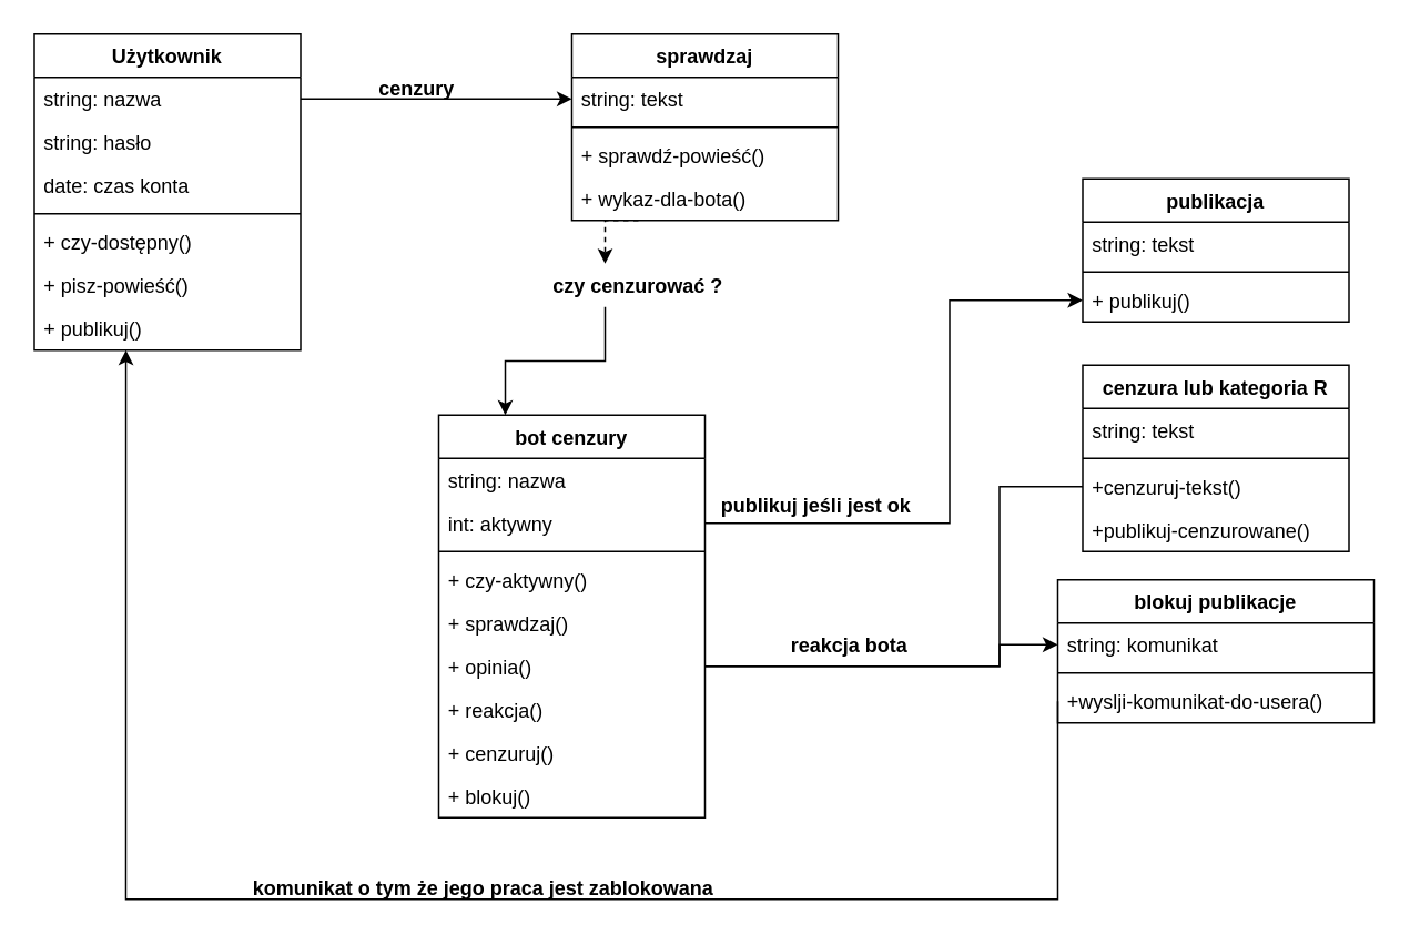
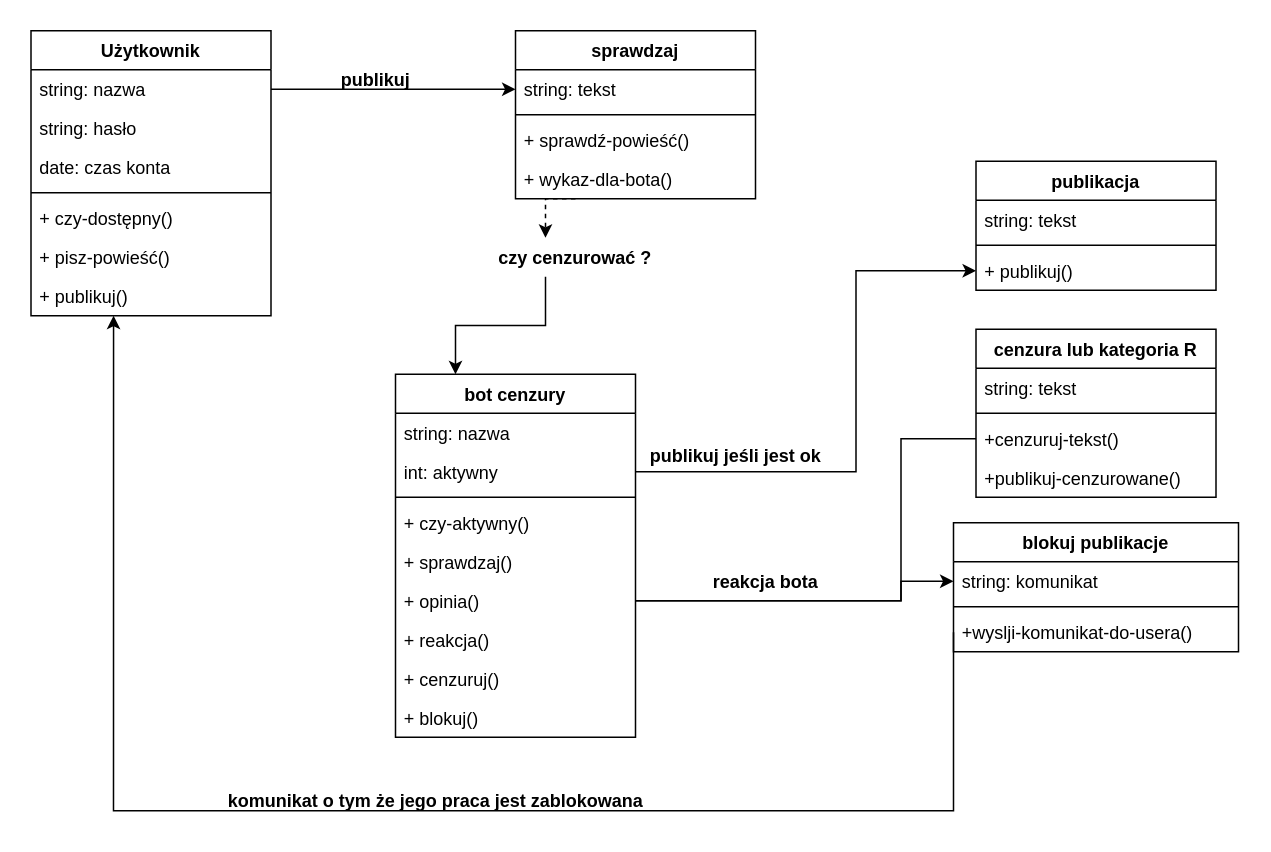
  <mxCell id="0" />
  <mxCell id="1" parent="0" />
  <mxCell id="2" style="edgeStyle=orthogonalEdgeStyle;rounded=0;orthogonalLoop=1;jettySize=auto;html=1;entryX=0;entryY=0.5;entryDx=0;entryDy=0;" edge="1" parent="1" source="9" target="41"><mxGeometry relative="1" as="geometry"><Array as="points"><mxPoint x="600" y="400" /><mxPoint x="600" y="387" /></Array></mxGeometry></mxCell>
  <mxCell id="3" value="bot cenzury" style="swimlane;fontStyle=1;align=center;verticalAlign=top;childLayout=stackLayout;horizontal=1;startSize=26;horizontalStack=0;resizeParent=1;resizeParentMax=0;resizeLast=0;collapsible=1;marginBottom=0;" vertex="1" parent="1"><mxGeometry x="263" y="249" width="160" height="242" as="geometry" /></mxCell>
  <mxCell id="4" value="string: nazwa&#10;" style="text;strokeColor=none;fillColor=none;align=left;verticalAlign=top;spacingLeft=4;spacingRight=4;overflow=hidden;rotatable=0;points=[[0,0.5],[1,0.5]];portConstraint=eastwest;" vertex="1" parent="3"><mxGeometry y="26" width="160" height="26" as="geometry" /></mxCell>
  <mxCell id="5" value="int: aktywny&#10;" style="text;strokeColor=none;fillColor=none;align=left;verticalAlign=top;spacingLeft=4;spacingRight=4;overflow=hidden;rotatable=0;points=[[0,0.5],[1,0.5]];portConstraint=eastwest;" vertex="1" parent="3"><mxGeometry y="52" width="160" height="26" as="geometry" /></mxCell>
  <mxCell id="6" value="" style="line;strokeWidth=1;fillColor=none;align=left;verticalAlign=middle;spacingTop=-1;spacingLeft=3;spacingRight=3;rotatable=0;labelPosition=right;points=[];portConstraint=eastwest;" vertex="1" parent="3"><mxGeometry y="78" width="160" height="8" as="geometry" /></mxCell>
  <mxCell id="7" value="+ czy-aktywny()" style="text;strokeColor=none;fillColor=none;align=left;verticalAlign=top;spacingLeft=4;spacingRight=4;overflow=hidden;rotatable=0;points=[[0,0.5],[1,0.5]];portConstraint=eastwest;" vertex="1" parent="3"><mxGeometry y="86" width="160" height="26" as="geometry" /></mxCell>
  <mxCell id="8" value="+ sprawdzaj()" style="text;strokeColor=none;fillColor=none;align=left;verticalAlign=top;spacingLeft=4;spacingRight=4;overflow=hidden;rotatable=0;points=[[0,0.5],[1,0.5]];portConstraint=eastwest;" vertex="1" parent="3"><mxGeometry y="112" width="160" height="26" as="geometry" /></mxCell>
  <mxCell id="9" value="+ opinia()" style="text;strokeColor=none;fillColor=none;align=left;verticalAlign=top;spacingLeft=4;spacingRight=4;overflow=hidden;rotatable=0;points=[[0,0.5],[1,0.5]];portConstraint=eastwest;" vertex="1" parent="3"><mxGeometry y="138" width="160" height="26" as="geometry" /></mxCell>
  <mxCell id="10" value="+ reakcja()" style="text;strokeColor=none;fillColor=none;align=left;verticalAlign=top;spacingLeft=4;spacingRight=4;overflow=hidden;rotatable=0;points=[[0,0.5],[1,0.5]];portConstraint=eastwest;" vertex="1" parent="3"><mxGeometry y="164" width="160" height="26" as="geometry" /></mxCell>
  <mxCell id="11" value="+ cenzuruj()" style="text;strokeColor=none;fillColor=none;align=left;verticalAlign=top;spacingLeft=4;spacingRight=4;overflow=hidden;rotatable=0;points=[[0,0.5],[1,0.5]];portConstraint=eastwest;" vertex="1" parent="3"><mxGeometry y="190" width="160" height="26" as="geometry" /></mxCell>
  <mxCell id="12" value="+ blokuj()" style="text;strokeColor=none;fillColor=none;align=left;verticalAlign=top;spacingLeft=4;spacingRight=4;overflow=hidden;rotatable=0;points=[[0,0.5],[1,0.5]];portConstraint=eastwest;" vertex="1" parent="3"><mxGeometry y="216" width="160" height="26" as="geometry" /></mxCell>
  <mxCell id="13" value="Użytkownik" style="swimlane;fontStyle=1;align=center;verticalAlign=top;childLayout=stackLayout;horizontal=1;startSize=26;horizontalStack=0;resizeParent=1;resizeParentMax=0;resizeLast=0;collapsible=1;marginBottom=0;" vertex="1" parent="1"><mxGeometry x="20" y="20" width="160" height="190" as="geometry" /></mxCell>
  <mxCell id="14" value="string: nazwa" style="text;strokeColor=none;fillColor=none;align=left;verticalAlign=top;spacingLeft=4;spacingRight=4;overflow=hidden;rotatable=0;points=[[0,0.5],[1,0.5]];portConstraint=eastwest;" vertex="1" parent="13"><mxGeometry y="26" width="160" height="26" as="geometry" /></mxCell>
  <mxCell id="15" value="string: hasło" style="text;strokeColor=none;fillColor=none;align=left;verticalAlign=top;spacingLeft=4;spacingRight=4;overflow=hidden;rotatable=0;points=[[0,0.5],[1,0.5]];portConstraint=eastwest;" vertex="1" parent="13"><mxGeometry y="52" width="160" height="26" as="geometry" /></mxCell>
  <mxCell id="16" value="date: czas konta" style="text;strokeColor=none;fillColor=none;align=left;verticalAlign=top;spacingLeft=4;spacingRight=4;overflow=hidden;rotatable=0;points=[[0,0.5],[1,0.5]];portConstraint=eastwest;" vertex="1" parent="13"><mxGeometry y="78" width="160" height="26" as="geometry" /></mxCell>
  <mxCell id="17" value="" style="line;strokeWidth=1;fillColor=none;align=left;verticalAlign=middle;spacingTop=-1;spacingLeft=3;spacingRight=3;rotatable=0;labelPosition=right;points=[];portConstraint=eastwest;" vertex="1" parent="13"><mxGeometry y="104" width="160" height="8" as="geometry" /></mxCell>
  <mxCell id="18" value="+ czy-dostępny()" style="text;strokeColor=none;fillColor=none;align=left;verticalAlign=top;spacingLeft=4;spacingRight=4;overflow=hidden;rotatable=0;points=[[0,0.5],[1,0.5]];portConstraint=eastwest;" vertex="1" parent="13"><mxGeometry y="112" width="160" height="26" as="geometry" /></mxCell>
  <mxCell id="19" value="+ pisz-powieść()" style="text;strokeColor=none;fillColor=none;align=left;verticalAlign=top;spacingLeft=4;spacingRight=4;overflow=hidden;rotatable=0;points=[[0,0.5],[1,0.5]];portConstraint=eastwest;" vertex="1" parent="13"><mxGeometry y="138" width="160" height="26" as="geometry" /></mxCell>
  <mxCell id="20" value="+ publikuj()" style="text;strokeColor=none;fillColor=none;align=left;verticalAlign=top;spacingLeft=4;spacingRight=4;overflow=hidden;rotatable=0;points=[[0,0.5],[1,0.5]];portConstraint=eastwest;" vertex="1" parent="13"><mxGeometry y="164" width="160" height="26" as="geometry" /></mxCell>
  <mxCell id="21" style="edgeStyle=orthogonalEdgeStyle;rounded=0;orthogonalLoop=1;jettySize=auto;html=1;exitX=0.25;exitY=1;exitDx=0;exitDy=0;entryX=0.25;entryY=0;entryDx=0;entryDy=0;" edge="1" parent="1" source="29" target="3"><mxGeometry relative="1" as="geometry" /></mxCell>
  <mxCell id="22" value="sprawdzaj" style="swimlane;fontStyle=1;align=center;verticalAlign=top;childLayout=stackLayout;horizontal=1;startSize=26;horizontalStack=0;resizeParent=1;resizeParentMax=0;resizeLast=0;collapsible=1;marginBottom=0;" vertex="1" parent="1"><mxGeometry x="343" y="20" width="160" height="112" as="geometry" /></mxCell>
  <mxCell id="23" value="string: tekst" style="text;strokeColor=none;fillColor=none;align=left;verticalAlign=top;spacingLeft=4;spacingRight=4;overflow=hidden;rotatable=0;points=[[0,0.5],[1,0.5]];portConstraint=eastwest;" vertex="1" parent="22"><mxGeometry y="26" width="160" height="26" as="geometry" /></mxCell>
  <mxCell id="24" value="" style="line;strokeWidth=1;fillColor=none;align=left;verticalAlign=middle;spacingTop=-1;spacingLeft=3;spacingRight=3;rotatable=0;labelPosition=right;points=[];portConstraint=eastwest;" vertex="1" parent="22"><mxGeometry y="52" width="160" height="8" as="geometry" /></mxCell>
  <mxCell id="25" value="+ sprawdź-powieść()" style="text;strokeColor=none;fillColor=none;align=left;verticalAlign=top;spacingLeft=4;spacingRight=4;overflow=hidden;rotatable=0;points=[[0,0.5],[1,0.5]];portConstraint=eastwest;" vertex="1" parent="22"><mxGeometry y="60" width="160" height="26" as="geometry" /></mxCell>
  <mxCell id="26" value="+ wykaz-dla-bota()" style="text;strokeColor=none;fillColor=none;align=left;verticalAlign=top;spacingLeft=4;spacingRight=4;overflow=hidden;rotatable=0;points=[[0,0.5],[1,0.5]];portConstraint=eastwest;" vertex="1" parent="22"><mxGeometry y="86" width="160" height="26" as="geometry" /></mxCell>
  <mxCell id="27" style="edgeStyle=orthogonalEdgeStyle;rounded=0;orthogonalLoop=1;jettySize=auto;html=1;exitX=1;exitY=0.5;exitDx=0;exitDy=0;" edge="1" parent="1" source="14" target="23"><mxGeometry relative="1" as="geometry" /></mxCell>
- <mxCell id="28" value="cenzury&#10;" style="text;align=center;fontStyle=1;verticalAlign=middle;spacingLeft=3;spacingRight=3;strokeColor=none;rotatable=0;points=[[0,0.5],[1,0.5]];portConstraint=eastwest;" vertex="1" parent="1"><mxGeometry x="210" y="46" width="80" height="26" as="geometry" /></mxCell>
+ <mxCell id="28" value="publikuj&#10;" style="text;align=center;fontStyle=1;verticalAlign=middle;spacingLeft=3;spacingRight=3;strokeColor=none;rotatable=0;points=[[0,0.5],[1,0.5]];portConstraint=eastwest;" vertex="1" parent="1"><mxGeometry x="210" y="46" width="80" height="26" as="geometry" /></mxCell>
  <mxCell id="29" value="czy cenzurować ?" style="text;align=center;fontStyle=1;verticalAlign=middle;spacingLeft=3;spacingRight=3;strokeColor=none;rotatable=0;points=[[0,0.5],[1,0.5]];portConstraint=eastwest;" vertex="1" parent="1"><mxGeometry x="343" y="158" width="80" height="26" as="geometry" /></mxCell>
  <mxCell id="30" style="edgeStyle=orthogonalEdgeStyle;rounded=0;orthogonalLoop=1;jettySize=auto;html=1;exitX=0.25;exitY=1;exitDx=0;exitDy=0;entryX=0.25;entryY=0;entryDx=0;entryDy=0;dashed=1;" edge="1" parent="1" source="22" target="29"><mxGeometry relative="1" as="geometry"><mxPoint x="383" y="132" as="sourcePoint" /><mxPoint x="383" y="257" as="targetPoint" /></mxGeometry></mxCell>
  <mxCell id="31" value="publikacja" style="swimlane;fontStyle=1;align=center;verticalAlign=top;childLayout=stackLayout;horizontal=1;startSize=26;horizontalStack=0;resizeParent=1;resizeParentMax=0;resizeLast=0;collapsible=1;marginBottom=0;" vertex="1" parent="1"><mxGeometry x="650" y="107" width="160" height="86" as="geometry" /></mxCell>
  <mxCell id="32" value="string: tekst&#10;" style="text;strokeColor=none;fillColor=none;align=left;verticalAlign=top;spacingLeft=4;spacingRight=4;overflow=hidden;rotatable=0;points=[[0,0.5],[1,0.5]];portConstraint=eastwest;" vertex="1" parent="31"><mxGeometry y="26" width="160" height="26" as="geometry" /></mxCell>
  <mxCell id="33" value="" style="line;strokeWidth=1;fillColor=none;align=left;verticalAlign=middle;spacingTop=-1;spacingLeft=3;spacingRight=3;rotatable=0;labelPosition=right;points=[];portConstraint=eastwest;" vertex="1" parent="31"><mxGeometry y="52" width="160" height="8" as="geometry" /></mxCell>
  <mxCell id="34" value="+ publikuj()" style="text;strokeColor=none;fillColor=none;align=left;verticalAlign=top;spacingLeft=4;spacingRight=4;overflow=hidden;rotatable=0;points=[[0,0.5],[1,0.5]];portConstraint=eastwest;" vertex="1" parent="31"><mxGeometry y="60" width="160" height="26" as="geometry" /></mxCell>
  <mxCell id="35" value="cenzura lub kategoria R&#10;" style="swimlane;fontStyle=1;align=center;verticalAlign=top;childLayout=stackLayout;horizontal=1;startSize=26;horizontalStack=0;resizeParent=1;resizeParentMax=0;resizeLast=0;collapsible=1;marginBottom=0;" vertex="1" parent="1"><mxGeometry x="650" y="219" width="160" height="112" as="geometry" /></mxCell>
  <mxCell id="36" value="string: tekst" style="text;strokeColor=none;fillColor=none;align=left;verticalAlign=top;spacingLeft=4;spacingRight=4;overflow=hidden;rotatable=0;points=[[0,0.5],[1,0.5]];portConstraint=eastwest;" vertex="1" parent="35"><mxGeometry y="26" width="160" height="26" as="geometry" /></mxCell>
  <mxCell id="37" value="" style="line;strokeWidth=1;fillColor=none;align=left;verticalAlign=middle;spacingTop=-1;spacingLeft=3;spacingRight=3;rotatable=0;labelPosition=right;points=[];portConstraint=eastwest;" vertex="1" parent="35"><mxGeometry y="52" width="160" height="8" as="geometry" /></mxCell>
  <mxCell id="38" value="+cenzuruj-tekst()" style="text;strokeColor=none;fillColor=none;align=left;verticalAlign=top;spacingLeft=4;spacingRight=4;overflow=hidden;rotatable=0;points=[[0,0.5],[1,0.5]];portConstraint=eastwest;" vertex="1" parent="35"><mxGeometry y="60" width="160" height="26" as="geometry" /></mxCell>
  <mxCell id="39" value="+publikuj-cenzurowane()" style="text;strokeColor=none;fillColor=none;align=left;verticalAlign=top;spacingLeft=4;spacingRight=4;overflow=hidden;rotatable=0;points=[[0,0.5],[1,0.5]];portConstraint=eastwest;" vertex="1" parent="35"><mxGeometry y="86" width="160" height="26" as="geometry" /></mxCell>
  <mxCell id="40" value="blokuj publikacje &#10;&#10;" style="swimlane;fontStyle=1;align=center;verticalAlign=top;childLayout=stackLayout;horizontal=1;startSize=26;horizontalStack=0;resizeParent=1;resizeParentMax=0;resizeLast=0;collapsible=1;marginBottom=0;" vertex="1" parent="1"><mxGeometry x="635" y="348" width="190" height="86" as="geometry" /></mxCell>
  <mxCell id="41" value="string: komunikat" style="text;strokeColor=none;fillColor=none;align=left;verticalAlign=top;spacingLeft=4;spacingRight=4;overflow=hidden;rotatable=0;points=[[0,0.5],[1,0.5]];portConstraint=eastwest;" vertex="1" parent="40"><mxGeometry y="26" width="190" height="26" as="geometry" /></mxCell>
  <mxCell id="42" value="" style="line;strokeWidth=1;fillColor=none;align=left;verticalAlign=middle;spacingTop=-1;spacingLeft=3;spacingRight=3;rotatable=0;labelPosition=right;points=[];portConstraint=eastwest;" vertex="1" parent="40"><mxGeometry y="52" width="190" height="8" as="geometry" /></mxCell>
  <mxCell id="43" value="+wyslji-komunikat-do-usera()" style="text;strokeColor=none;fillColor=none;align=left;verticalAlign=top;spacingLeft=4;spacingRight=4;overflow=hidden;rotatable=0;points=[[0,0.5],[1,0.5]];portConstraint=eastwest;" vertex="1" parent="40"><mxGeometry y="60" width="190" height="26" as="geometry" /></mxCell>
  <mxCell id="44" style="edgeStyle=orthogonalEdgeStyle;rounded=0;orthogonalLoop=1;jettySize=auto;html=1;exitX=0;exitY=0.5;exitDx=0;exitDy=0;entryX=0.344;entryY=1;entryDx=0;entryDy=0;entryPerimeter=0;" edge="1" parent="1" source="43" target="20"><mxGeometry relative="1" as="geometry"><Array as="points"><mxPoint x="635" y="540" /><mxPoint x="75" y="540" /></Array></mxGeometry></mxCell>
  <mxCell id="45" value="komunikat o tym że jego praca jest zablokowana" style="text;align=center;fontStyle=1;verticalAlign=middle;spacingLeft=3;spacingRight=3;strokeColor=none;rotatable=0;points=[[0,0.5],[1,0.5]];portConstraint=eastwest;" vertex="1" parent="1"><mxGeometry x="250" y="520" width="80" height="26" as="geometry" /></mxCell>
  <mxCell id="46" value="reakcja bota" style="text;align=center;fontStyle=1;verticalAlign=middle;spacingLeft=3;spacingRight=3;strokeColor=none;rotatable=0;points=[[0,0.5],[1,0.5]];portConstraint=eastwest;" vertex="1" parent="1"><mxGeometry x="470" y="374" width="80" height="26" as="geometry" /></mxCell>
  <mxCell id="47" style="edgeStyle=orthogonalEdgeStyle;rounded=0;orthogonalLoop=1;jettySize=auto;html=1;exitX=1;exitY=0.5;exitDx=0;exitDy=0;entryX=0;entryY=0.5;entryDx=0;entryDy=0;endArrow=none;" edge="1" parent="1" source="9" target="38"><mxGeometry relative="1" as="geometry"><Array as="points"><mxPoint x="600" y="400" /><mxPoint x="600" y="292" /></Array></mxGeometry></mxCell>
  <mxCell id="48" style="edgeStyle=orthogonalEdgeStyle;rounded=0;orthogonalLoop=1;jettySize=auto;html=1;exitX=1;exitY=0.5;exitDx=0;exitDy=0;entryX=0;entryY=0.5;entryDx=0;entryDy=0;" edge="1" parent="1" source="5" target="34"><mxGeometry relative="1" as="geometry"><Array as="points"><mxPoint x="570" y="314" /><mxPoint x="570" y="180" /></Array></mxGeometry></mxCell>
  <mxCell id="49" value="publikuj jeśli jest ok&#10;" style="text;align=center;fontStyle=1;verticalAlign=middle;spacingLeft=3;spacingRight=3;strokeColor=none;rotatable=0;points=[[0,0.5],[1,0.5]];portConstraint=eastwest;" vertex="1" parent="1"><mxGeometry x="450" y="297" width="80" height="26" as="geometry" /></mxCell>
